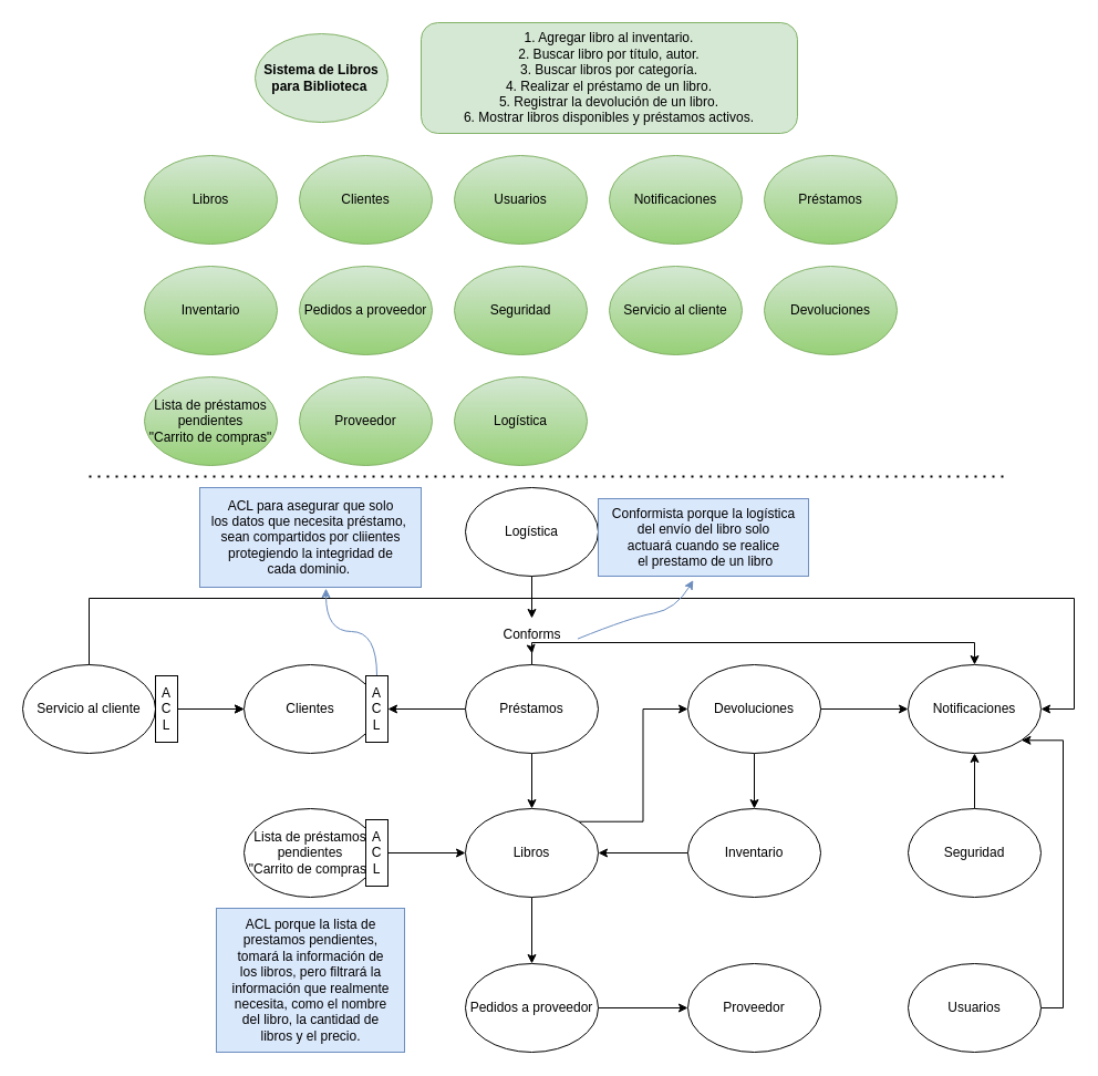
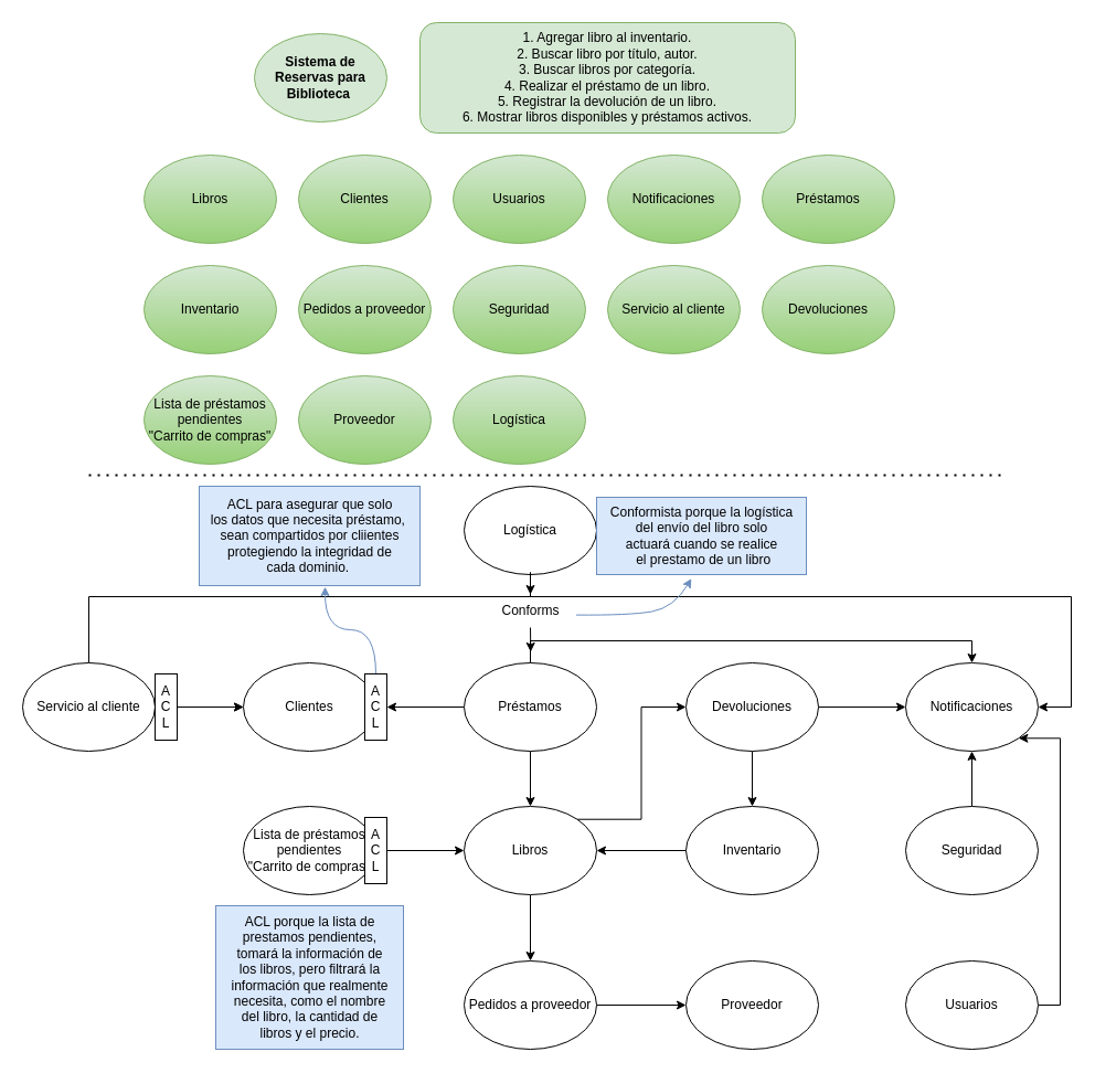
  <mxCell id="0" />
  <mxCell id="1" parent="0" />
- <mxCell id="2" value="&lt;b&gt;Sistema de Libros para Biblioteca&amp;nbsp;&lt;/b&gt;" style="ellipse;whiteSpace=wrap;html=1;fillColor=#d5e8d4;strokeColor=#82b366;" parent="1" vertex="1"><mxGeometry x="230" y="30" width="120" height="80" as="geometry" /></mxCell>
+ <mxCell id="2" value="&lt;b&gt;Sistema de Reservas para Biblioteca&amp;nbsp;&lt;/b&gt;" style="ellipse;whiteSpace=wrap;html=1;fillColor=#d5e8d4;strokeColor=#82b366;" parent="1" vertex="1"><mxGeometry x="230" y="30" width="120" height="80" as="geometry" /></mxCell>
  <mxCell id="3" value="Libros" style="ellipse;whiteSpace=wrap;html=1;fillColor=#d5e8d4;strokeColor=#82b366;gradientColor=#97d077;" parent="1" vertex="1"><mxGeometry x="130" y="140" width="120" height="80" as="geometry" /></mxCell>
  <mxCell id="4" value="Clientes" style="ellipse;whiteSpace=wrap;html=1;fillColor=#d5e8d4;strokeColor=#82b366;gradientColor=#97d077;" parent="1" vertex="1"><mxGeometry x="270" y="140" width="120" height="80" as="geometry" /></mxCell>
  <mxCell id="5" value="Usuarios" style="ellipse;whiteSpace=wrap;html=1;fillColor=#d5e8d4;strokeColor=#82b366;gradientColor=#97d077;" parent="1" vertex="1"><mxGeometry x="410" y="140" width="120" height="80" as="geometry" /></mxCell>
  <mxCell id="6" value="Notificaciones" style="ellipse;whiteSpace=wrap;html=1;fillColor=#d5e8d4;strokeColor=#82b366;gradientColor=#97d077;" parent="1" vertex="1"><mxGeometry x="550" y="140" width="120" height="80" as="geometry" /></mxCell>
  <mxCell id="7" value="Préstamos" style="ellipse;whiteSpace=wrap;html=1;fillColor=#d5e8d4;strokeColor=#82b366;gradientColor=#97d077;" parent="1" vertex="1"><mxGeometry x="690" y="140" width="120" height="80" as="geometry" /></mxCell>
  <mxCell id="8" value="Inventario" style="ellipse;whiteSpace=wrap;html=1;fillColor=#d5e8d4;strokeColor=#82b366;gradientColor=#97d077;" parent="1" vertex="1"><mxGeometry x="130" y="240" width="120" height="80" as="geometry" /></mxCell>
  <mxCell id="9" value="Pedidos a proveedor" style="ellipse;whiteSpace=wrap;html=1;fillColor=#d5e8d4;strokeColor=#82b366;gradientColor=#97d077;" parent="1" vertex="1"><mxGeometry x="270" y="240" width="120" height="80" as="geometry" /></mxCell>
  <mxCell id="10" value="Seguridad" style="ellipse;whiteSpace=wrap;html=1;fillColor=#d5e8d4;strokeColor=#82b366;gradientColor=#97d077;" parent="1" vertex="1"><mxGeometry x="410" y="240" width="120" height="80" as="geometry" /></mxCell>
  <mxCell id="11" value="1. Agregar libro al inventario.&lt;br&gt;2. Buscar libro por título, autor.&lt;br&gt;3. Buscar libros por categoría.&lt;br&gt;4. Realizar el préstamo de un libro.&lt;br&gt;5. Registrar la devolución de un libro.&lt;br&gt;6. Mostrar libros disponibles y préstamos activos." style="rounded=1;whiteSpace=wrap;html=1;fillColor=#d5e8d4;strokeColor=#82b366;" parent="1" vertex="1"><mxGeometry x="380" y="20" width="340" height="100" as="geometry" /></mxCell>
  <mxCell id="12" value="Servicio al cliente" style="ellipse;whiteSpace=wrap;html=1;fillColor=#d5e8d4;strokeColor=#82b366;gradientColor=#97d077;" parent="1" vertex="1"><mxGeometry x="550" y="240" width="120" height="80" as="geometry" /></mxCell>
  <mxCell id="13" value="" style="endArrow=none;dashed=1;html=1;dashPattern=1 3;strokeWidth=2;rounded=0;" parent="1" edge="1"><mxGeometry width="50" height="50" relative="1" as="geometry"><mxPoint x="80" y="430" as="sourcePoint" /><mxPoint x="910" y="430" as="targetPoint" /><Array as="points" /></mxGeometry></mxCell>
  <mxCell id="14" style="edgeStyle=orthogonalEdgeStyle;rounded=0;orthogonalLoop=1;jettySize=auto;html=1;exitX=1;exitY=0;exitDx=0;exitDy=0;entryX=0;entryY=0.5;entryDx=0;entryDy=0;" parent="1" source="16" target="36" edge="1"><mxGeometry relative="1" as="geometry" /></mxCell>
  <mxCell id="15" style="edgeStyle=orthogonalEdgeStyle;rounded=0;orthogonalLoop=1;jettySize=auto;html=1;exitX=0.5;exitY=1;exitDx=0;exitDy=0;entryX=0.5;entryY=0;entryDx=0;entryDy=0;" parent="1" source="16" target="38" edge="1"><mxGeometry relative="1" as="geometry" /></mxCell>
  <mxCell id="16" value="Libros" style="ellipse;whiteSpace=wrap;html=1;" parent="1" vertex="1"><mxGeometry x="420" y="730" width="120" height="80" as="geometry" /></mxCell>
  <mxCell id="17" style="edgeStyle=orthogonalEdgeStyle;rounded=0;orthogonalLoop=1;jettySize=auto;html=1;exitX=0;exitY=0.5;exitDx=0;exitDy=0;entryX=1;entryY=0.5;entryDx=0;entryDy=0;" parent="1" source="18" target="16" edge="1"><mxGeometry relative="1" as="geometry" /></mxCell>
  <mxCell id="18" value="Inventario" style="ellipse;whiteSpace=wrap;html=1;" parent="1" vertex="1"><mxGeometry x="621" y="730" width="120" height="80" as="geometry" /></mxCell>
  <mxCell id="19" value="Lista de préstamos pendientes&lt;br style=&quot;border-color: var(--border-color);&quot;&gt;&quot;Carrito de compras&quot;" style="ellipse;whiteSpace=wrap;html=1;fillColor=#d5e8d4;strokeColor=#82b366;gradientColor=#97d077;" parent="1" vertex="1"><mxGeometry x="130" y="340" width="120" height="80" as="geometry" /></mxCell>
  <mxCell id="20" style="edgeStyle=orthogonalEdgeStyle;rounded=0;orthogonalLoop=1;jettySize=auto;html=1;exitX=1;exitY=0.5;exitDx=0;exitDy=0;" parent="1" source="21" target="16" edge="1"><mxGeometry relative="1" as="geometry" /></mxCell>
  <mxCell id="21" value="Lista de préstamos pendientes&lt;br&gt;&quot;Carrito de compras&quot;" style="ellipse;whiteSpace=wrap;html=1;" parent="1" vertex="1"><mxGeometry x="220" y="730" width="120" height="80" as="geometry" /></mxCell>
  <mxCell id="22" style="edgeStyle=orthogonalEdgeStyle;rounded=0;orthogonalLoop=1;jettySize=auto;html=1;exitX=0.5;exitY=1;exitDx=0;exitDy=0;entryX=0.5;entryY=0;entryDx=0;entryDy=0;" parent="1" source="25" target="16" edge="1"><mxGeometry relative="1" as="geometry" /></mxCell>
  <mxCell id="23" style="edgeStyle=orthogonalEdgeStyle;rounded=0;orthogonalLoop=1;jettySize=auto;html=1;exitX=0;exitY=0.5;exitDx=0;exitDy=0;entryX=1;entryY=0.5;entryDx=0;entryDy=0;" parent="1" source="25" target="53" edge="1"><mxGeometry relative="1" as="geometry" /></mxCell>
  <mxCell id="24" style="edgeStyle=orthogonalEdgeStyle;rounded=0;orthogonalLoop=1;jettySize=auto;html=1;exitX=0.5;exitY=0;exitDx=0;exitDy=0;entryX=0.5;entryY=0;entryDx=0;entryDy=0;" parent="1" source="25" target="40" edge="1"><mxGeometry relative="1" as="geometry" /></mxCell>
  <mxCell id="25" value="Préstamos" style="ellipse;whiteSpace=wrap;html=1;" parent="1" vertex="1"><mxGeometry x="420" y="600" width="120" height="80" as="geometry" /></mxCell>
  <mxCell id="26" value="Proveedor" style="ellipse;whiteSpace=wrap;html=1;fillColor=#d5e8d4;strokeColor=#82b366;gradientColor=#97d077;" parent="1" vertex="1"><mxGeometry x="270" y="340" width="120" height="80" as="geometry" /></mxCell>
  <mxCell id="27" value="Clientes" style="ellipse;whiteSpace=wrap;html=1;" parent="1" vertex="1"><mxGeometry x="220" y="600" width="120" height="80" as="geometry" /></mxCell>
  <mxCell id="28" style="edgeStyle=orthogonalEdgeStyle;rounded=0;orthogonalLoop=1;jettySize=auto;html=1;exitX=0.5;exitY=0;exitDx=0;exitDy=0;entryX=1;entryY=0.5;entryDx=0;entryDy=0;" parent="1" source="30" target="40" edge="1"><mxGeometry relative="1" as="geometry"><Array as="points"><mxPoint x="80" y="540" /><mxPoint x="970" y="540" /><mxPoint x="970" y="640" /></Array></mxGeometry></mxCell>
  <mxCell id="29" value="" style="edgeStyle=orthogonalEdgeStyle;rounded=0;orthogonalLoop=1;jettySize=auto;html=1;" edge="1" parent="1" source="30" target="27"><mxGeometry relative="1" as="geometry" /></mxCell>
  <mxCell id="30" value="Servicio al cliente" style="ellipse;whiteSpace=wrap;html=1;" parent="1" vertex="1"><mxGeometry x="20" y="600" width="120" height="80" as="geometry" /></mxCell>
  <mxCell id="31" style="edgeStyle=orthogonalEdgeStyle;rounded=0;orthogonalLoop=1;jettySize=auto;html=1;exitX=1;exitY=0.5;exitDx=0;exitDy=0;entryX=0;entryY=0.5;entryDx=0;entryDy=0;" parent="1" source="32" target="27" edge="1"><mxGeometry relative="1" as="geometry" /></mxCell>
  <mxCell id="32" value="A&lt;br&gt;C&lt;br&gt;L" style="rounded=0;whiteSpace=wrap;html=1;" parent="1" vertex="1"><mxGeometry x="140" y="610" width="20" height="60" as="geometry" /></mxCell>
  <mxCell id="33" value="Devoluciones" style="ellipse;whiteSpace=wrap;html=1;fillColor=#d5e8d4;strokeColor=#82b366;gradientColor=#97d077;" parent="1" vertex="1"><mxGeometry x="690" y="240" width="120" height="80" as="geometry" /></mxCell>
  <mxCell id="34" style="edgeStyle=orthogonalEdgeStyle;rounded=0;orthogonalLoop=1;jettySize=auto;html=1;exitX=0.5;exitY=1;exitDx=0;exitDy=0;entryX=0.5;entryY=0;entryDx=0;entryDy=0;" parent="1" source="36" target="18" edge="1"><mxGeometry relative="1" as="geometry" /></mxCell>
  <mxCell id="35" style="edgeStyle=orthogonalEdgeStyle;rounded=0;orthogonalLoop=1;jettySize=auto;html=1;exitX=1;exitY=0.5;exitDx=0;exitDy=0;entryX=0;entryY=0.5;entryDx=0;entryDy=0;" parent="1" source="36" target="40" edge="1"><mxGeometry relative="1" as="geometry" /></mxCell>
  <mxCell id="36" value="Devoluciones" style="ellipse;whiteSpace=wrap;html=1;" parent="1" vertex="1"><mxGeometry x="621" y="600" width="120" height="80" as="geometry" /></mxCell>
  <mxCell id="37" style="edgeStyle=orthogonalEdgeStyle;rounded=0;orthogonalLoop=1;jettySize=auto;html=1;exitX=1;exitY=0.5;exitDx=0;exitDy=0;entryX=0;entryY=0.5;entryDx=0;entryDy=0;" parent="1" source="38" target="39" edge="1"><mxGeometry relative="1" as="geometry"><mxPoint x="610" y="880" as="targetPoint" /></mxGeometry></mxCell>
  <mxCell id="38" value="Pedidos a proveedor" style="ellipse;whiteSpace=wrap;html=1;" parent="1" vertex="1"><mxGeometry x="420" y="870" width="120" height="80" as="geometry" /></mxCell>
  <mxCell id="39" value="Proveedor" style="ellipse;whiteSpace=wrap;html=1;" parent="1" vertex="1"><mxGeometry x="621" y="870" width="120" height="80" as="geometry" /></mxCell>
  <mxCell id="40" value="Notificaciones" style="ellipse;whiteSpace=wrap;html=1;" parent="1" vertex="1"><mxGeometry x="820" y="600" width="120" height="80" as="geometry" /></mxCell>
  <mxCell id="41" style="edgeStyle=orthogonalEdgeStyle;rounded=0;orthogonalLoop=1;jettySize=auto;html=1;exitX=0.5;exitY=0;exitDx=0;exitDy=0;entryX=0.5;entryY=1;entryDx=0;entryDy=0;" parent="1" source="42" target="40" edge="1"><mxGeometry relative="1" as="geometry" /></mxCell>
  <mxCell id="42" value="Seguridad" style="ellipse;whiteSpace=wrap;html=1;" parent="1" vertex="1"><mxGeometry x="820" y="730" width="120" height="80" as="geometry" /></mxCell>
  <mxCell id="43" style="edgeStyle=orthogonalEdgeStyle;rounded=0;orthogonalLoop=1;jettySize=auto;html=1;exitX=1;exitY=0.5;exitDx=0;exitDy=0;entryX=1;entryY=1;entryDx=0;entryDy=0;" parent="1" source="44" target="40" edge="1"><mxGeometry relative="1" as="geometry"><Array as="points"><mxPoint x="960" y="910" /><mxPoint x="960" y="668" /></Array></mxGeometry></mxCell>
  <mxCell id="44" value="Usuarios" style="ellipse;whiteSpace=wrap;html=1;" parent="1" vertex="1"><mxGeometry x="820" y="870" width="120" height="80" as="geometry" /></mxCell>
  <mxCell id="45" value="A&lt;br&gt;C&lt;br&gt;L" style="rounded=0;whiteSpace=wrap;html=1;" vertex="1" parent="1"><mxGeometry x="330" y="740" width="20" height="60" as="geometry" /></mxCell>
  <mxCell id="46" value="ACL porque la lista de&lt;br&gt;prestamos pendientes, &lt;br&gt;tomará la información de &lt;br&gt;los libros, pero filtrará la &lt;br&gt;información que realmente &lt;br&gt;necesita, como el nombre&lt;br&gt;del libro, la cantidad de &lt;br&gt;libros y el precio." style="text;html=1;align=center;verticalAlign=middle;resizable=0;points=[];autosize=1;strokeColor=#6c8ebf;fillColor=#dae8fc;" vertex="1" parent="1"><mxGeometry x="195" y="820" width="170" height="130" as="geometry" /></mxCell>
  <mxCell id="47" value="Logística" style="ellipse;whiteSpace=wrap;html=1;fillColor=#d5e8d4;strokeColor=#82b366;gradientColor=#97d077;" vertex="1" parent="1"><mxGeometry x="410" y="340" width="120" height="80" as="geometry" /></mxCell>
  <mxCell id="48" style="edgeStyle=orthogonalEdgeStyle;rounded=0;orthogonalLoop=1;jettySize=auto;html=1;exitX=0.5;exitY=1;exitDx=0;exitDy=0;" edge="1" parent="1" source="51"><mxGeometry relative="1" as="geometry"><mxPoint x="480.294" y="590" as="targetPoint" /></mxGeometry></mxCell>
  <mxCell id="49" value="Logística" style="ellipse;whiteSpace=wrap;html=1;" vertex="1" parent="1"><mxGeometry x="420" y="440" width="120" height="80" as="geometry" /></mxCell>
  <mxCell id="50" value="" style="edgeStyle=orthogonalEdgeStyle;rounded=0;orthogonalLoop=1;jettySize=auto;html=1;exitX=0.5;exitY=1;exitDx=0;exitDy=0;" edge="1" parent="1" source="49" target="51"><mxGeometry relative="1" as="geometry"><mxPoint x="480.294" y="590" as="targetPoint" /><mxPoint x="480" y="520" as="sourcePoint" /></mxGeometry></mxCell>
- <mxCell id="51" value="Conforms" style="text;html=1;align=center;verticalAlign=middle;resizable=0;points=[];autosize=1;strokeColor=none;fillColor=none;" vertex="1" parent="1"><mxGeometry x="440" y="558" width="80" height="30" as="geometry" /></mxCell>
+ <mxCell id="51" value="Conforms" style="text;html=1;align=center;verticalAlign=middle;resizable=0;points=[];autosize=1;strokeColor=none;fillColor=none;" vertex="1" parent="1"><mxGeometry x="440" y="538" width="80" height="30" as="geometry" /></mxCell>
  <mxCell id="52" style="edgeStyle=orthogonalEdgeStyle;rounded=0;orthogonalLoop=1;jettySize=auto;html=1;exitX=0.5;exitY=0;exitDx=0;exitDy=0;entryX=0.57;entryY=1.012;entryDx=0;entryDy=0;entryPerimeter=0;curved=1;fillColor=#dae8fc;strokeColor=#6c8ebf;" edge="1" parent="1" source="53" target="56"><mxGeometry relative="1" as="geometry" /></mxCell>
  <mxCell id="53" value="A&lt;br&gt;C&lt;br&gt;L" style="rounded=0;whiteSpace=wrap;html=1;" vertex="1" parent="1"><mxGeometry x="330" y="610" width="20" height="60" as="geometry" /></mxCell>
  <mxCell id="54" value="Conformista porque la logística &lt;br&gt;del envío del libro solo &lt;br&gt;actuará cuando se realice&lt;br&gt;&amp;nbsp;el prestamo de un libro" style="text;html=1;align=center;verticalAlign=middle;resizable=0;points=[];autosize=1;strokeColor=#6c8ebf;fillColor=#dae8fc;" vertex="1" parent="1"><mxGeometry x="540" y="450" width="190" height="70" as="geometry" /></mxCell>
  <mxCell id="55" value="" style="curved=1;endArrow=classic;html=1;rounded=0;exitX=1.018;exitY=0.62;exitDx=0;exitDy=0;exitPerimeter=0;entryX=0.452;entryY=1.052;entryDx=0;entryDy=0;entryPerimeter=0;fillColor=#dae8fc;strokeColor=#6c8ebf;" edge="1" parent="1" source="51" target="54"><mxGeometry width="50" height="50" relative="1" as="geometry"><mxPoint x="560" y="578" as="sourcePoint" /><mxPoint x="610" y="528" as="targetPoint" /><Array as="points"><mxPoint x="570" y="557" /><mxPoint x="610" y="550" /></Array></mxGeometry></mxCell>
  <mxCell id="56" value="ACL para asegurar que solo&lt;br&gt;los datos que necesita préstamo,&amp;nbsp;&lt;br&gt;sean compartidos por cliientes&lt;br&gt;protegiendo la integridad de&lt;br&gt;cada dominio.&amp;nbsp;" style="text;html=1;align=center;verticalAlign=middle;resizable=0;points=[];autosize=1;strokeColor=#6c8ebf;fillColor=#dae8fc;" vertex="1" parent="1"><mxGeometry x="180" y="440" width="200" height="90" as="geometry" /></mxCell>
